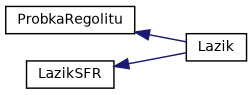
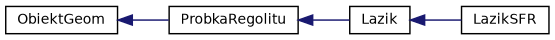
  digraph {
    rankdir=LR
    node [color=black fillcolor=white fontname=Helvetica fontsize=10 shape=record style=filled]
    edge [color=midnightblue dir=back fontname=Helvetica fontsize=10 labelfontname=Helvetica labelfontsize=10 style=solid]
+   n1 [height=0.2 label=ObiektGeom width=0.4]
    n2 [height=0.2 label=ProbkaRegolitu width=0.4]
    n3 [height=0.2 label=Lazik width=0.4]
    n4 [height=0.2 label=LazikSFR width=0.4]
+   n1 -> n2
    n2 -> n3
-   n4 -> n3
+   n3 -> n4
  }
